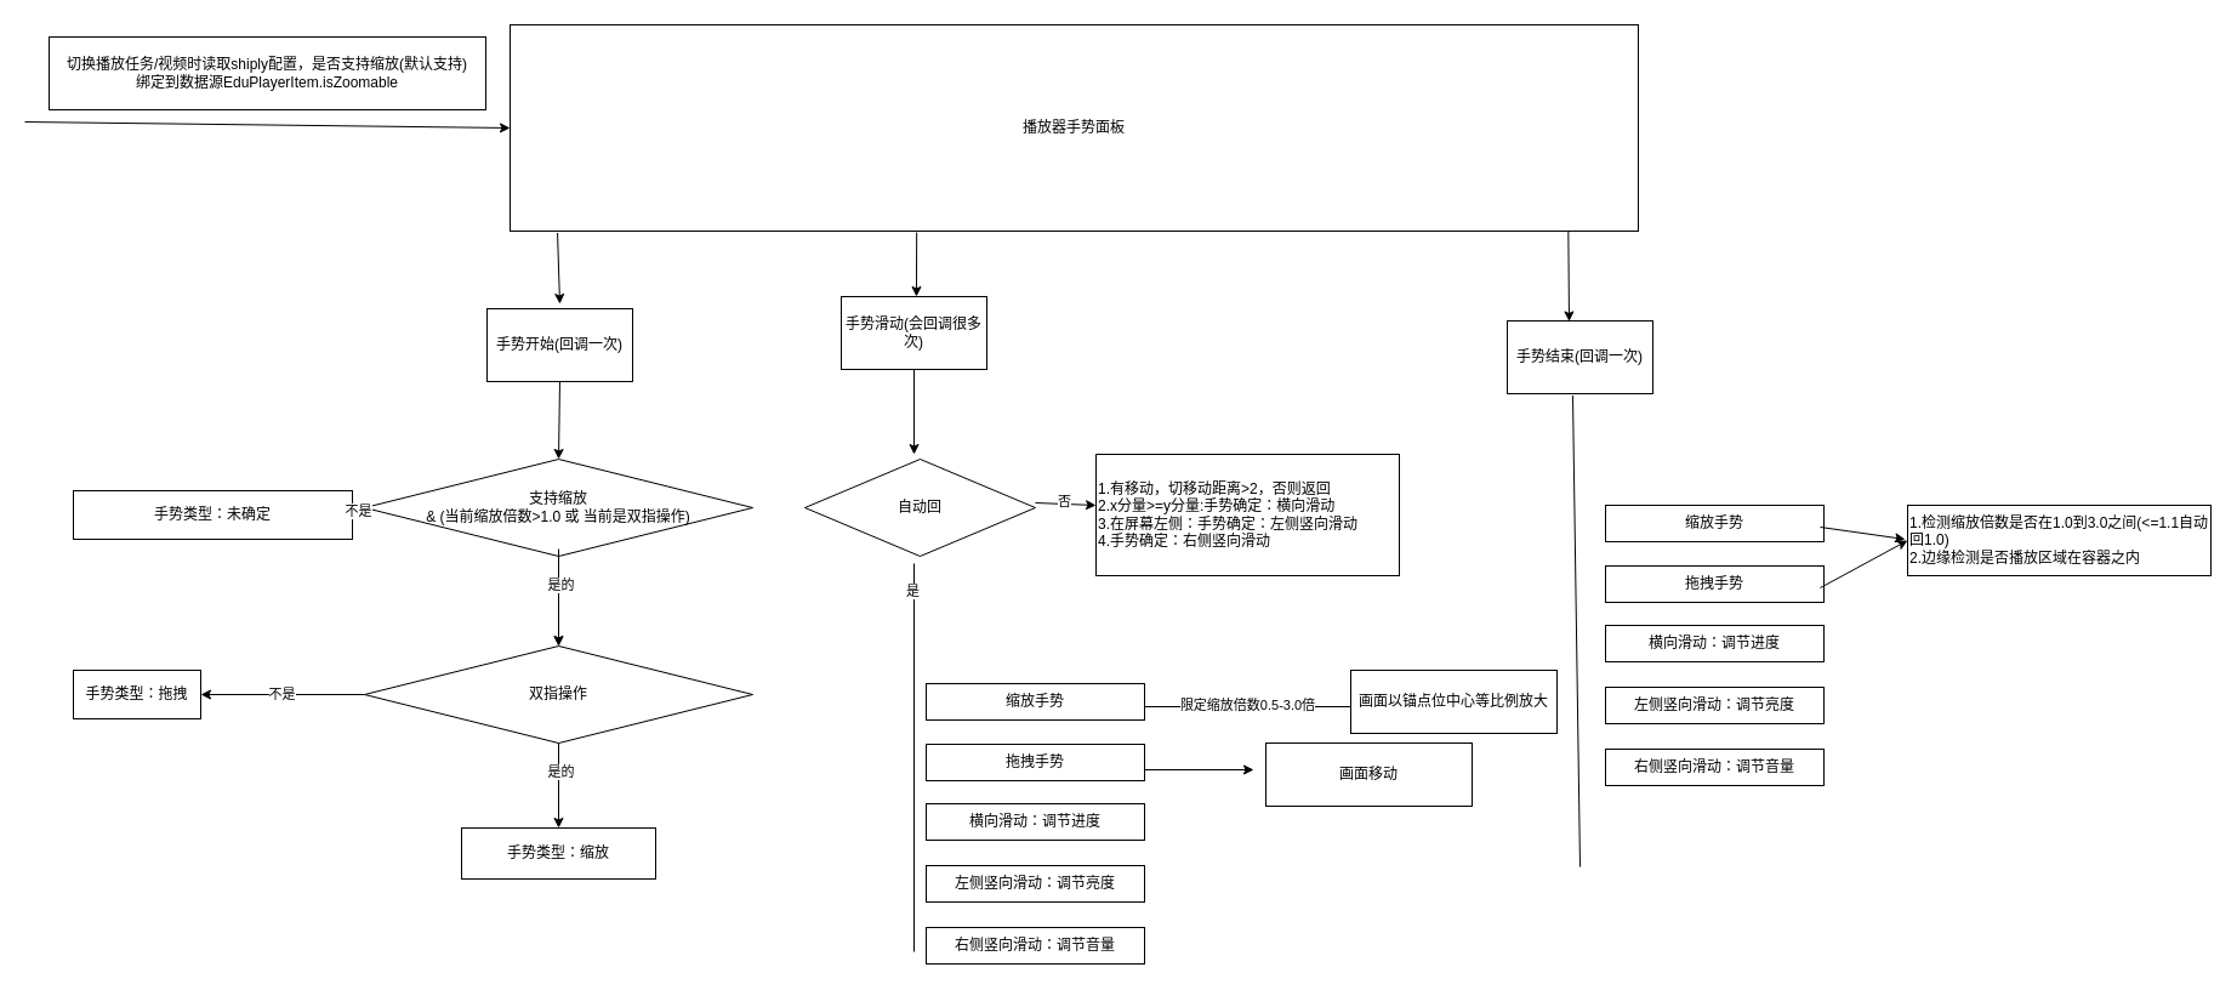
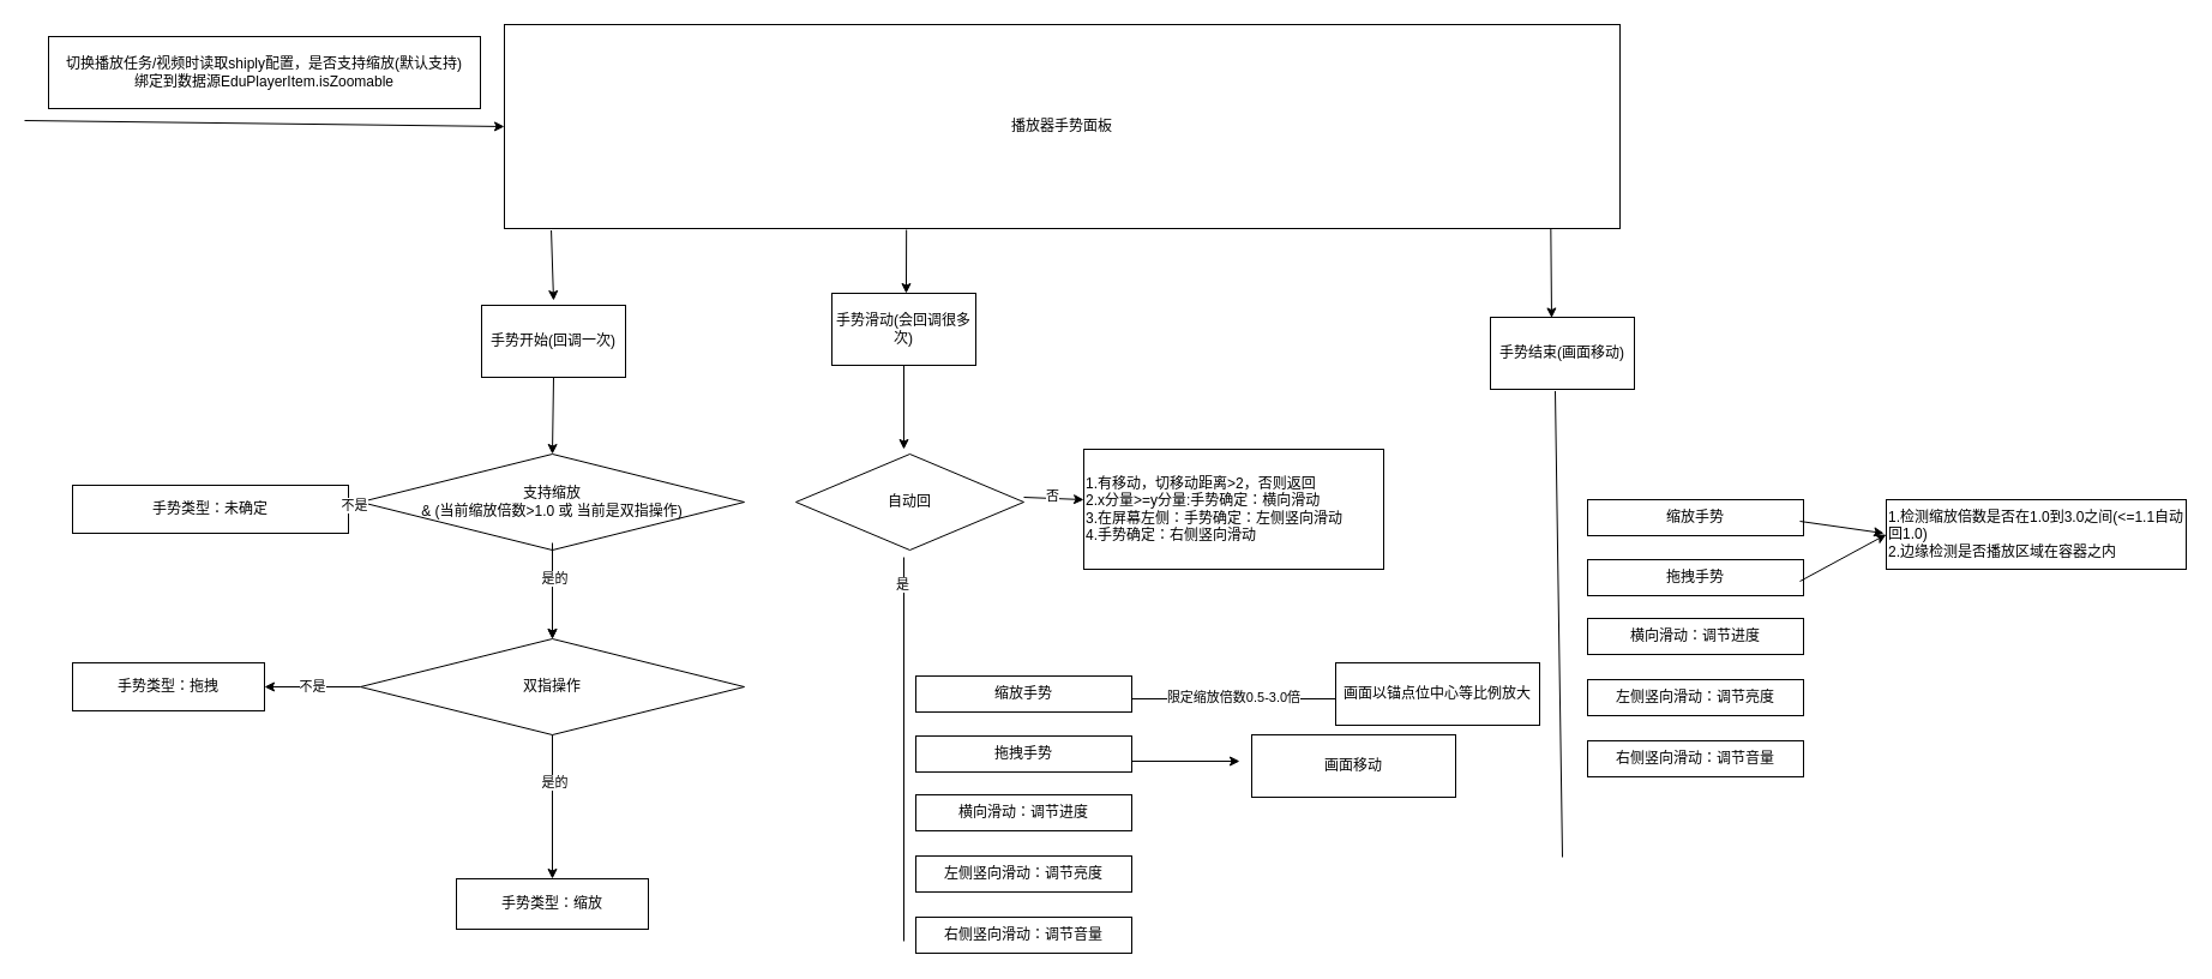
  <mxCell id="0" />
  <mxCell id="1" parent="0" />
  <mxCell id="2" value="播放器手势面板" style="rounded=0;whiteSpace=wrap;html=1;" vertex="1" parent="1"><mxGeometry x="420" y="20" width="930" height="170" as="geometry" /></mxCell>
  <mxCell id="3" value="切换播放任务/视频时读取shiply配置，是否支持缩放(默认支持)&lt;br&gt;绑定到数据源EduPlayerItem.isZoomable" style="rounded=0;whiteSpace=wrap;html=1;" vertex="1" parent="1"><mxGeometry x="40" y="30" width="360" height="60" as="geometry" /></mxCell>
  <mxCell id="4" value="" style="endArrow=classic;html=1;rounded=0;entryX=0;entryY=0.5;entryDx=0;entryDy=0;" edge="1" parent="1" target="2"><mxGeometry width="50" height="50" relative="1" as="geometry"><mxPoint x="20" y="100" as="sourcePoint" /><mxPoint x="70" y="50" as="targetPoint" /></mxGeometry></mxCell>
  <mxCell id="5" value="" style="edgeStyle=orthogonalEdgeStyle;rounded=0;orthogonalLoop=1;jettySize=auto;html=1;" edge="1" parent="1" source="6" target="7"><mxGeometry relative="1" as="geometry" /></mxCell>
  <mxCell id="6" value="支持缩放 &lt;br&gt;&amp;amp; (当前缩放倍数&amp;gt;1.0 或 当前是双指操作)" style="rhombus;whiteSpace=wrap;html=1;" vertex="1" parent="1"><mxGeometry x="300" y="378" width="320" height="80" as="geometry" /></mxCell>
  <mxCell id="7" value="双指操作" style="rhombus;whiteSpace=wrap;html=1;" vertex="1" parent="1"><mxGeometry x="300" y="532" width="320" height="80" as="geometry" /></mxCell>
  <mxCell id="8" value="" style="endArrow=classic;html=1;rounded=0;entryX=0.5;entryY=0;entryDx=0;entryDy=0;" edge="1" parent="1" target="7"><mxGeometry width="50" height="50" relative="1" as="geometry"><mxPoint x="460" y="452" as="sourcePoint" /><mxPoint x="510" y="402" as="targetPoint" /></mxGeometry></mxCell>
  <mxCell id="9" value="是的" style="edgeLabel;html=1;align=center;verticalAlign=middle;resizable=0;points=[];" vertex="1" connectable="0" parent="8"><mxGeometry x="-0.263" y="1" relative="1" as="geometry"><mxPoint as="offset" /></mxGeometry></mxCell>
- <mxCell id="10" value="手势类型：缩放" style="rounded=0;whiteSpace=wrap;html=1;" vertex="1" parent="1"><mxGeometry x="380" y="682" width="160" height="42" as="geometry" /></mxCell>
+ <mxCell id="10" value="手势类型：缩放" style="rounded=0;whiteSpace=wrap;html=1;" vertex="1" parent="1"><mxGeometry x="380" y="732" width="160" height="42" as="geometry" /></mxCell>
  <mxCell id="11" value="" style="endArrow=classic;html=1;rounded=0;entryX=0.5;entryY=0;entryDx=0;entryDy=0;" edge="1" parent="1" target="10"><mxGeometry width="50" height="50" relative="1" as="geometry"><mxPoint x="460" y="612" as="sourcePoint" /><mxPoint x="510" y="522" as="targetPoint" /></mxGeometry></mxCell>
  <mxCell id="12" value="是的" style="edgeLabel;html=1;align=center;verticalAlign=middle;resizable=0;points=[];" vertex="1" connectable="0" parent="11"><mxGeometry x="-0.357" y="1" relative="1" as="geometry"><mxPoint as="offset" /></mxGeometry></mxCell>
- <mxCell id="13" value="手势类型：拖拽" style="rounded=0;whiteSpace=wrap;html=1;" vertex="1" parent="1"><mxGeometry x="60" y="552" width="105" height="40" as="geometry" /></mxCell>
+ <mxCell id="13" value="手势类型：拖拽" style="rounded=0;whiteSpace=wrap;html=1;" vertex="1" parent="1"><mxGeometry x="60" y="552" width="160" height="40" as="geometry" /></mxCell>
  <mxCell id="14" value="不是" style="endArrow=classic;html=1;rounded=0;entryX=1;entryY=0.5;entryDx=0;entryDy=0;exitX=0;exitY=0.5;exitDx=0;exitDy=0;" edge="1" parent="1" source="7" target="13"><mxGeometry width="50" height="50" relative="1" as="geometry"><mxPoint x="260" y="572" as="sourcePoint" /><mxPoint x="310" y="522" as="targetPoint" /></mxGeometry></mxCell>
  <mxCell id="15" value="手势开始(回调一次)" style="rounded=0;whiteSpace=wrap;html=1;" vertex="1" parent="1"><mxGeometry x="401" y="254" width="120" height="60" as="geometry" /></mxCell>
  <mxCell id="16" value="手势滑动(会回调很多次)" style="rounded=0;whiteSpace=wrap;html=1;" vertex="1" parent="1"><mxGeometry x="693" y="244" width="120" height="60" as="geometry" /></mxCell>
- <mxCell id="17" value="手势结束(回调一次)" style="rounded=0;whiteSpace=wrap;html=1;" vertex="1" parent="1"><mxGeometry x="1242" y="264" width="120" height="60" as="geometry" /></mxCell>
+ <mxCell id="17" value="手势结束(画面移动)" style="rounded=0;whiteSpace=wrap;html=1;" vertex="1" parent="1"><mxGeometry x="1242" y="264" width="120" height="60" as="geometry" /></mxCell>
  <mxCell id="18" value="" style="endArrow=classic;html=1;rounded=0;exitX=0.042;exitY=1.009;exitDx=0;exitDy=0;exitPerimeter=0;" edge="1" parent="1" source="2"><mxGeometry width="50" height="50" relative="1" as="geometry"><mxPoint x="480" y="190" as="sourcePoint" /><mxPoint x="461" y="250" as="targetPoint" /></mxGeometry></mxCell>
  <mxCell id="19" value="手势类型：未确定" style="rounded=0;whiteSpace=wrap;html=1;" vertex="1" parent="1"><mxGeometry x="60" y="404" width="230" height="40" as="geometry" /></mxCell>
  <mxCell id="20" value="不是" style="endArrow=classic;html=1;rounded=0;entryX=1;entryY=0.5;entryDx=0;entryDy=0;exitX=0;exitY=0.5;exitDx=0;exitDy=0;" edge="1" parent="1" source="6" target="19"><mxGeometry width="50" height="50" relative="1" as="geometry"><mxPoint x="260" y="414" as="sourcePoint" /><mxPoint x="310" y="364" as="targetPoint" /></mxGeometry></mxCell>
  <mxCell id="21" value="" style="endArrow=classic;html=1;rounded=0;entryX=0.5;entryY=0;entryDx=0;entryDy=0;exitX=0.5;exitY=1;exitDx=0;exitDy=0;" edge="1" parent="1" source="15" target="6"><mxGeometry width="50" height="50" relative="1" as="geometry"><mxPoint x="480" y="314" as="sourcePoint" /><mxPoint x="530" y="264" as="targetPoint" /></mxGeometry></mxCell>
  <mxCell id="22" value="自动回" style="rhombus;whiteSpace=wrap;html=1;" vertex="1" parent="1"><mxGeometry x="663" y="378" width="190" height="80" as="geometry" /></mxCell>
  <mxCell id="23" value="" style="endArrow=classic;html=1;rounded=0;exitX=0.5;exitY=1;exitDx=0;exitDy=0;" edge="1" parent="1" source="16"><mxGeometry width="50" height="50" relative="1" as="geometry"><mxPoint x="643" y="314" as="sourcePoint" /><mxPoint x="753" y="374" as="targetPoint" /></mxGeometry></mxCell>
  <mxCell id="24" value="缩放手势" style="rounded=0;whiteSpace=wrap;html=1;" vertex="1" parent="1"><mxGeometry x="763" y="563" width="180" height="30" as="geometry" /></mxCell>
  <mxCell id="25" value="" style="endArrow=none;html=1;rounded=0;" edge="1" parent="1"><mxGeometry width="50" height="50" relative="1" as="geometry"><mxPoint x="753" y="784" as="sourcePoint" /><mxPoint x="753" y="464" as="targetPoint" /></mxGeometry></mxCell>
  <mxCell id="26" value="是" style="edgeLabel;html=1;align=center;verticalAlign=middle;resizable=0;points=[];" vertex="1" connectable="0" parent="25"><mxGeometry x="0.861" y="2" relative="1" as="geometry"><mxPoint as="offset" /></mxGeometry></mxCell>
  <mxCell id="27" value="拖拽手势" style="rounded=0;whiteSpace=wrap;html=1;" vertex="1" parent="1"><mxGeometry x="763" y="613" width="180" height="30" as="geometry" /></mxCell>
  <mxCell id="28" value="横向滑动：调节进度" style="rounded=0;whiteSpace=wrap;html=1;" vertex="1" parent="1"><mxGeometry x="763" y="662" width="180" height="30" as="geometry" /></mxCell>
  <mxCell id="29" value="左侧竖向滑动：调节亮度" style="rounded=0;whiteSpace=wrap;html=1;" vertex="1" parent="1"><mxGeometry x="763" y="713" width="180" height="30" as="geometry" /></mxCell>
  <mxCell id="30" value="右侧竖向滑动：调节音量" style="rounded=0;whiteSpace=wrap;html=1;" vertex="1" parent="1"><mxGeometry x="763" y="764" width="180" height="30" as="geometry" /></mxCell>
  <mxCell id="31" value="" style="endArrow=classic;html=1;rounded=0;" edge="1" parent="1"><mxGeometry width="50" height="50" relative="1" as="geometry"><mxPoint x="943" y="582" as="sourcePoint" /><mxPoint x="1143" y="582" as="targetPoint" /></mxGeometry></mxCell>
  <mxCell id="32" value="限定缩放倍数0.5-3.0倍" style="edgeLabel;html=1;align=center;verticalAlign=middle;resizable=0;points=[];" vertex="1" connectable="0" parent="31"><mxGeometry x="-0.16" y="3" relative="1" as="geometry"><mxPoint y="1" as="offset" /></mxGeometry></mxCell>
  <mxCell id="33" value="" style="endArrow=classic;html=1;rounded=0;entryX=0;entryY=0.5;entryDx=0;entryDy=0;" edge="1" parent="1"><mxGeometry width="50" height="50" relative="1" as="geometry"><mxPoint x="853" y="414" as="sourcePoint" /><mxPoint x="903" y="416" as="targetPoint" /></mxGeometry></mxCell>
  <mxCell id="34" value="否" style="edgeLabel;html=1;align=center;verticalAlign=middle;resizable=0;points=[];" vertex="1" connectable="0" parent="33"><mxGeometry x="-0.084" y="2" relative="1" as="geometry"><mxPoint as="offset" /></mxGeometry></mxCell>
  <mxCell id="35" value="" style="endArrow=classic;html=1;rounded=0;entryX=0.583;entryY=0;entryDx=0;entryDy=0;entryPerimeter=0;exitX=0.369;exitY=1.006;exitDx=0;exitDy=0;exitPerimeter=0;" edge="1" parent="1"><mxGeometry width="50" height="50" relative="1" as="geometry"><mxPoint x="755.17" y="191.02" as="sourcePoint" /><mxPoint x="754.96" y="244" as="targetPoint" /></mxGeometry></mxCell>
  <mxCell id="36" value="" style="endArrow=classic;html=1;rounded=0;entryX=0.425;entryY=0.008;entryDx=0;entryDy=0;entryPerimeter=0;exitX=0.938;exitY=1.003;exitDx=0;exitDy=0;exitPerimeter=0;" edge="1" parent="1" source="2" target="17"><mxGeometry width="50" height="50" relative="1" as="geometry"><mxPoint x="1500" y="190" as="sourcePoint" /><mxPoint x="1550" y="140" as="targetPoint" /></mxGeometry></mxCell>
  <mxCell id="37" value="缩放手势" style="rounded=0;whiteSpace=wrap;html=1;" vertex="1" parent="1"><mxGeometry x="1323" y="416" width="180" height="30" as="geometry" /></mxCell>
  <mxCell id="38" value="拖拽手势" style="rounded=0;whiteSpace=wrap;html=1;" vertex="1" parent="1"><mxGeometry x="1323" y="466" width="180" height="30" as="geometry" /></mxCell>
  <mxCell id="39" value="横向滑动：调节进度" style="rounded=0;whiteSpace=wrap;html=1;" vertex="1" parent="1"><mxGeometry x="1323" y="515" width="180" height="30" as="geometry" /></mxCell>
  <mxCell id="40" value="左侧竖向滑动：调节亮度" style="rounded=0;whiteSpace=wrap;html=1;" vertex="1" parent="1"><mxGeometry x="1323" y="566" width="180" height="30" as="geometry" /></mxCell>
  <mxCell id="41" value="右侧竖向滑动：调节音量" style="rounded=0;whiteSpace=wrap;html=1;" vertex="1" parent="1"><mxGeometry x="1323" y="617" width="180" height="30" as="geometry" /></mxCell>
  <mxCell id="42" value="" style="endArrow=none;html=1;rounded=0;entryX=0.45;entryY=1.025;entryDx=0;entryDy=0;entryPerimeter=0;" edge="1" parent="1" target="17"><mxGeometry width="50" height="50" relative="1" as="geometry"><mxPoint x="1302" y="714" as="sourcePoint" /><mxPoint x="1322" y="354" as="targetPoint" /></mxGeometry></mxCell>
  <mxCell id="43" value="1.检测缩放倍数是否在1.0到3.0之间(&amp;lt;=1.1自动回1.0)&lt;br&gt;2.边缘检测是否播放区域在容器之内" style="rounded=0;whiteSpace=wrap;html=1;align=left;" vertex="1" parent="1"><mxGeometry x="1572" y="416" width="250" height="58" as="geometry" /></mxCell>
  <mxCell id="44" value="1.有移动，切移动距离&amp;gt;2，否则返回&lt;br&gt;&lt;div style=&quot;&quot;&gt;&lt;span style=&quot;background-color: initial;&quot;&gt;2.x分量&amp;gt;=y分量:手势确定：横向滑动&lt;/span&gt;&lt;/div&gt;3.在屏幕左侧：手势确定：左侧竖向滑动&lt;br&gt;4.手势确定：右侧竖向滑动" style="rounded=0;whiteSpace=wrap;html=1;align=left;" vertex="1" parent="1"><mxGeometry x="903" y="374" width="250" height="100" as="geometry" /></mxCell>
  <mxCell id="45" value="画面以锚点位中心等比例放大" style="rounded=0;whiteSpace=wrap;html=1;" vertex="1" parent="1"><mxGeometry x="1113" y="552" width="170" height="52" as="geometry" /></mxCell>
  <mxCell id="46" value="" style="endArrow=classic;html=1;rounded=0;" edge="1" parent="1"><mxGeometry width="50" height="50" relative="1" as="geometry"><mxPoint x="943" y="634" as="sourcePoint" /><mxPoint x="1033" y="634" as="targetPoint" /></mxGeometry></mxCell>
  <mxCell id="47" value="画面移动" style="rounded=0;whiteSpace=wrap;html=1;" vertex="1" parent="1"><mxGeometry x="1043" y="612" width="170" height="52" as="geometry" /></mxCell>
  <mxCell id="48" value="" style="endArrow=classic;html=1;rounded=0;" edge="1" parent="1"><mxGeometry width="50" height="50" relative="1" as="geometry"><mxPoint x="1500" y="434" as="sourcePoint" /><mxPoint x="1570" y="444" as="targetPoint" /></mxGeometry></mxCell>
  <mxCell id="49" value="" style="endArrow=classic;html=1;rounded=0;entryX=0;entryY=0.5;entryDx=0;entryDy=0;" edge="1" parent="1" target="43"><mxGeometry width="50" height="50" relative="1" as="geometry"><mxPoint x="1500" y="484" as="sourcePoint" /><mxPoint x="1550" y="434" as="targetPoint" /></mxGeometry></mxCell>
